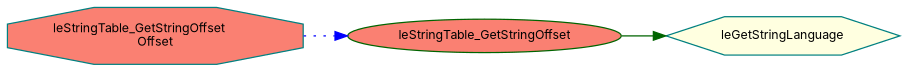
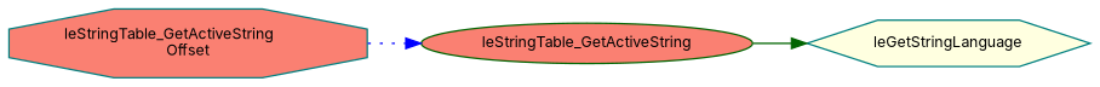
  digraph {
    fontname=Inter
    rankdir=LR
    node [color=teal fillcolor=salmon fontname=Inter fontsize=10 style=filled]
    edge [fontname=Inter fontsize=10 labelfontname=Helvetica labelfontsize=10]
-   n1 [fontcolor=black height=0.2 label="leStringTable_GetStringOffset\lOffset" shape=octagon width=0.4]
-   n2 [color=darkgreen height=0.2 label=leStringTable_GetStringOffset shape=ellipse width=0.4]
+   n1 [fontcolor=black height=0.2 label="leStringTable_GetActiveString\lOffset" shape=octagon width=0.4]
+   n2 [color=darkgreen height=0.2 label=leStringTable_GetActiveString shape=ellipse width=0.4]
    n3 [fillcolor=lightyellow height=0.2 label=leGetStringLanguage shape=hexagon width=0.4]
    n1 -> n2 [color=blue style=dotted]
    n2 -> n3 [color=darkgreen style=solid]
  }
